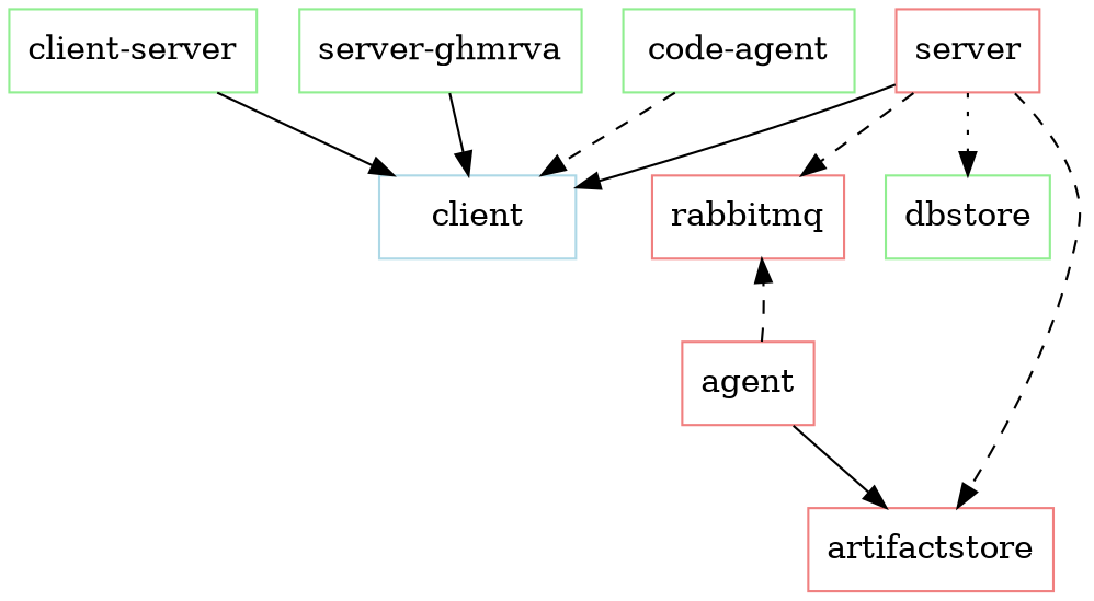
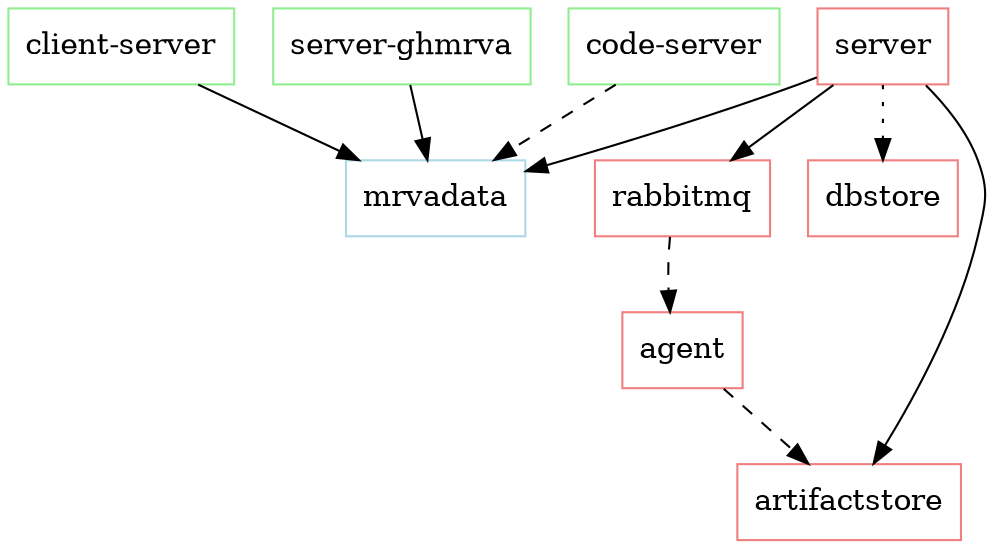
  digraph {
    fontname="DejaVu Serif"
    rankdir=TB
    node [color=lightcoral fontname="DejaVu Serif" shape=box]
    edge [fontname="DejaVu Serif" style=solid]
-   n1 [color=lightblue label=client]
+   n1 [color=lightblue label=mrvadata]
    n2 [color=lightgreen label="client-server"]
    n3 [color=lightgreen label="server-ghmrva"]
-   n4 [color=lightgreen label="code-agent"]
+   n4 [color=lightgreen label="code-server"]
    n5 [label=rabbitmq]
    n6 [label=server]
-   n7 [color=lightgreen label=dbstore]
+   n7 [label=dbstore]
    n8 [label=artifactstore]
    n9 [label=agent]
    n2 -> n1
    n3 -> n1
    n4 -> n1 [style=dashed]
    n6 -> n1
-   n6 -> n5 [style=dashed]
+   n6 -> n5
    n6 -> n7 [style=dotted]
-   n6 -> n8 [style=dashed]
-   n9 -> n5 [style=dashed]
-   n9 -> n8
+   n6 -> n8
+   n5 -> n9 [style=dashed]
+   n9 -> n8 [style=dashed]
  }
